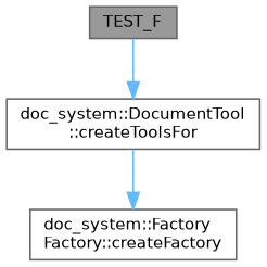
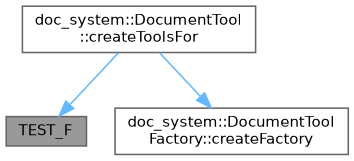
  digraph {
    rankdir=TB
    node [color=grey40 fillcolor=white fontname=Helvetica fontsize=10 shape=box style=filled]
    edge [color=steelblue1 fontname=Helvetica fontsize=10 labelfontname=Helvetica labelfontsize=10 style=solid]
    n1 [color=gray40 fillcolor=grey60 fontcolor=black height=0.2 label=TEST_F width=0.4]
    n2 [height=0.2 label="doc_system::DocumentTool\l::createToolsFor" width=0.4]
-   n3 [height=0.2 label="doc_system::Factory\lFactory::createFactory" width=0.4]
-   n1 -> n2
+   n3 [height=0.2 label="doc_system::DocumentTool\lFactory::createFactory" width=0.4]
+   n2 -> n1
    n2 -> n3
  }
